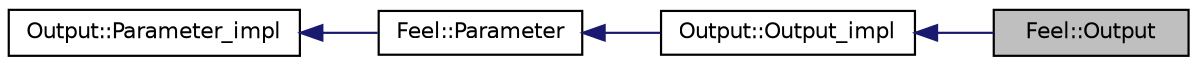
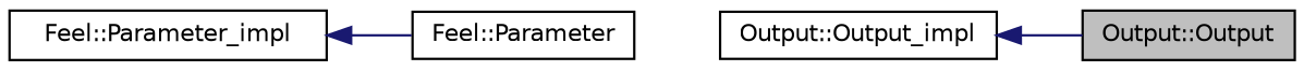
  digraph {
    rankdir=LR
    node [color=black fillcolor=white fontname=Helvetica fontsize=10 shape=record style=filled]
    edge [color=midnightblue dir=back fontname=Helvetica fontsize=10 labelfontname=Helvetica labelfontsize=10 style=solid]
-   n1 [fillcolor=grey75 fontcolor=black height=0.2 label="Feel::Output" width=0.4]
+   n1 [fillcolor=grey75 fontcolor=black height=0.2 label="Output::Output" width=0.4]
    n2 [height=0.2 label="Output::Output_impl" width=0.4]
    n3 [height=0.2 label="Feel::Parameter" width=0.4]
-   n4 [height=0.2 label="Output::Parameter_impl" width=0.4]
+   n4 [height=0.2 label="Feel::Parameter_impl" width=0.4]
    n2 -> n1
-   n3 -> n2
    n4 -> n3
  }
